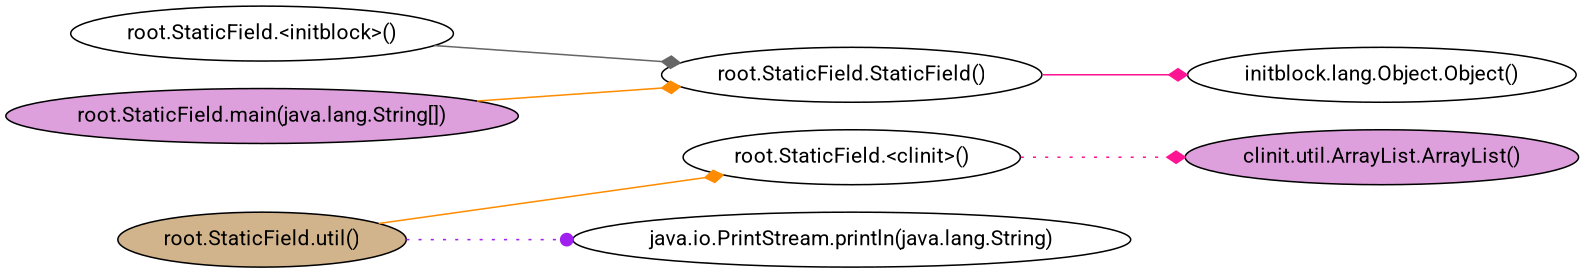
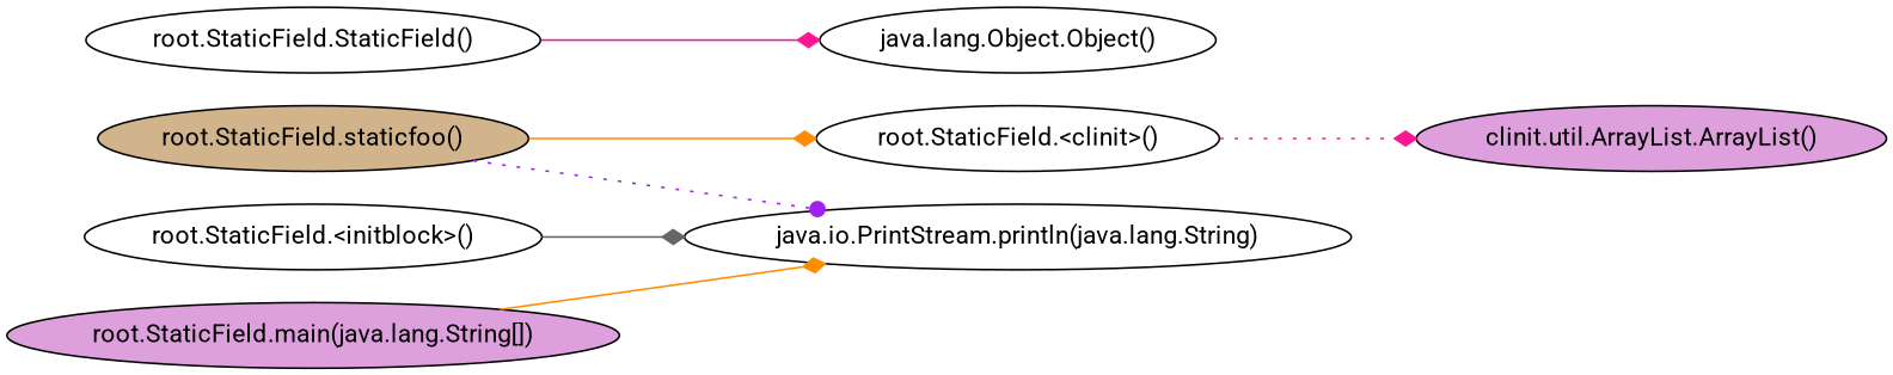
  digraph {
    fontname=Roboto
    rankdir=LR
    node [fillcolor=white fontname=Roboto style=filled]
    edge [arrowhead=diamond color=deeppink fontname=Roboto style=solid]
    n1 [label="root.StaticField.<clinit>()"]
    n2 [fillcolor=plum label="clinit.util.ArrayList.ArrayList()"]
-   n3 [fillcolor=tan label="root.StaticField.util()"]
+   n3 [fillcolor=tan label="root.StaticField.staticfoo()"]
    n4 [label="java.io.PrintStream.println(java.lang.String)"]
    n5 [label="root.StaticField.<initblock>()"]
    n6 [label="root.StaticField.StaticField()"]
-   n7 [label="initblock.lang.Object.Object()"]
+   n7 [label="java.lang.Object.Object()"]
    n8 [fillcolor=plum label="root.StaticField.main(java.lang.String[])"]
    n1 -> n2 [style=dotted]
    n3 -> n1 [color=darkorange]
    n3 -> n4 [arrowhead=dot color=purple style=dotted]
-   n5 -> n6 [color=gray40]
+   n5 -> n4 [color=gray40]
    n6 -> n7
-   n8 -> n6 [color=darkorange]
+   n8 -> n4 [color=darkorange]
  }
